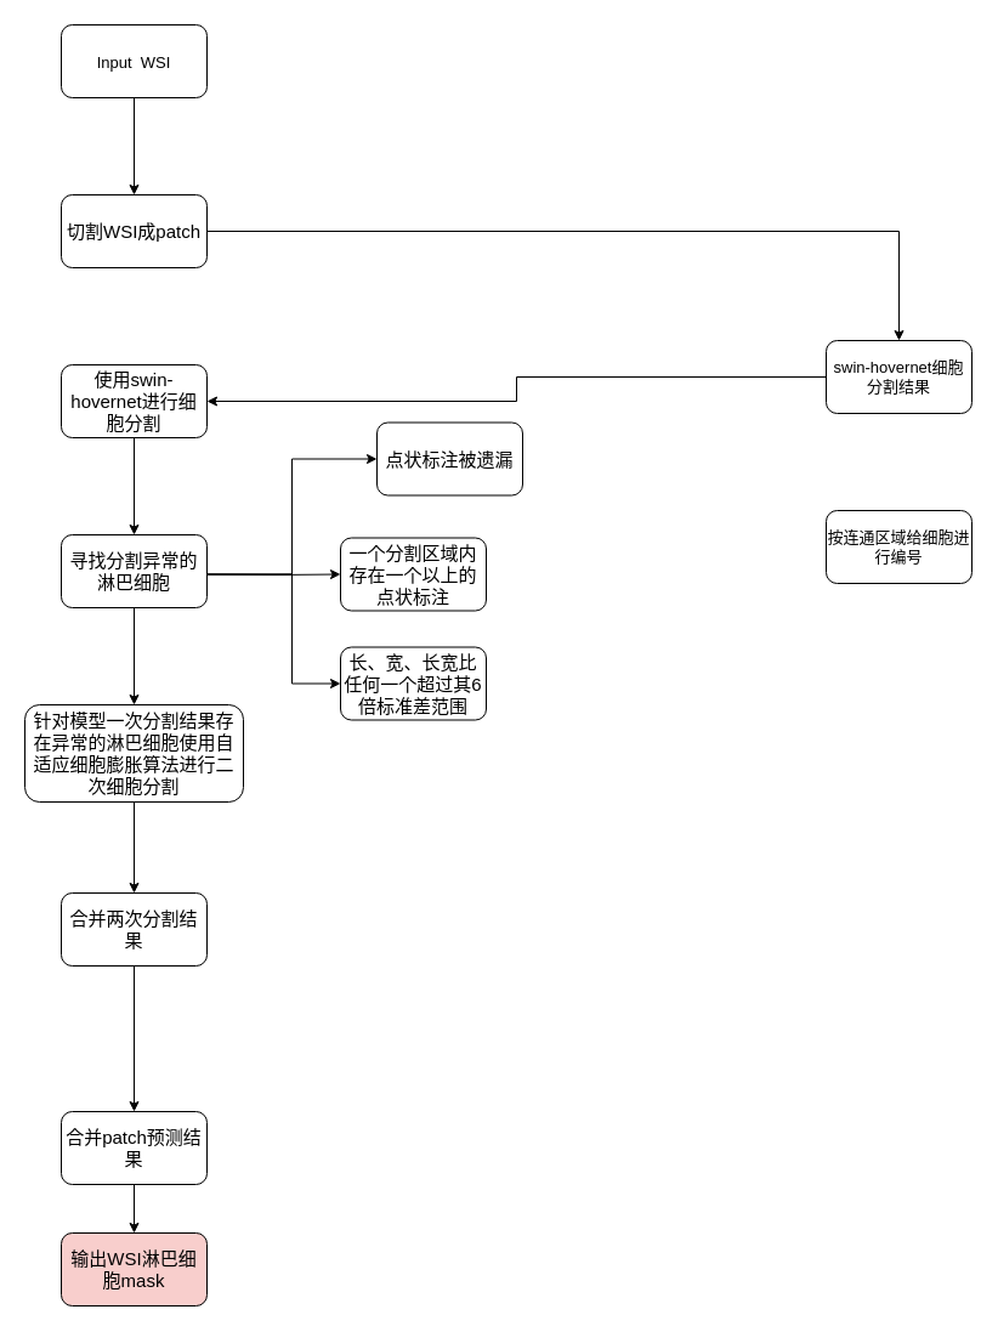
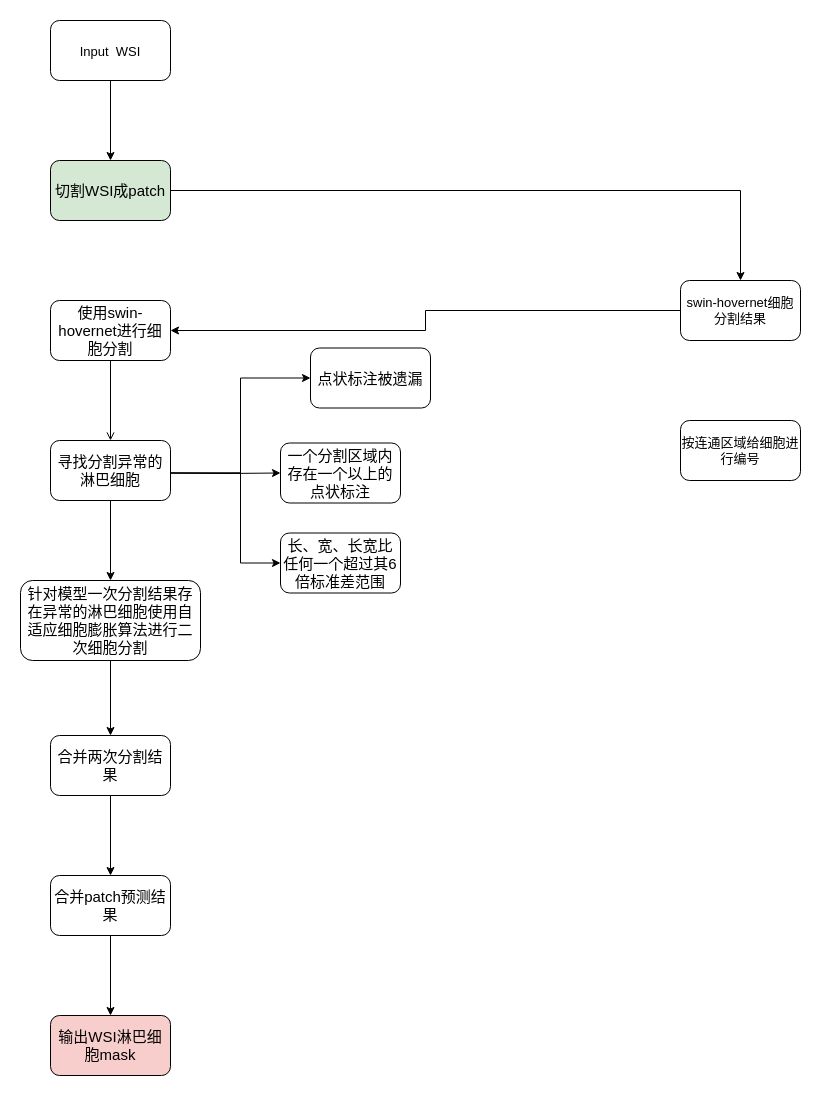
  <mxCell id="0" />
  <mxCell id="1" parent="0" />
  <mxCell id="2" value="" style="edgeStyle=orthogonalEdgeStyle;rounded=0;orthogonalLoop=1;jettySize=auto;html=1;fontSize=13;" edge="1" parent="1" source="3" target="5"><mxGeometry relative="1" as="geometry" /></mxCell>
  <mxCell id="3" value="&lt;font style=&quot;font-size: 13px;&quot;&gt;Input&amp;nbsp; WSI&lt;/font&gt;" style="rounded=1;whiteSpace=wrap;html=1;fontSize=15;" vertex="1" parent="1"><mxGeometry x="50" y="20" width="120" height="60" as="geometry" /></mxCell>
  <mxCell id="4" value="" style="edgeStyle=orthogonalEdgeStyle;rounded=0;orthogonalLoop=1;jettySize=auto;html=1;fontSize=13;" edge="1" parent="1" source="5" target="24"><mxGeometry relative="1" as="geometry" /></mxCell>
- <mxCell id="5" value="切割WSI成patch" style="whiteSpace=wrap;html=1;fontSize=15;rounded=1;" vertex="1" parent="1"><mxGeometry x="50" y="160" width="120" height="60" as="geometry" /></mxCell>
- <mxCell id="6" value="" style="edgeStyle=orthogonalEdgeStyle;rounded=0;orthogonalLoop=1;jettySize=auto;html=1;fontSize=13;" edge="1" parent="1" source="7" target="9"><mxGeometry relative="1" as="geometry" /></mxCell>
+ <mxCell id="5" value="切割WSI成patch" style="whiteSpace=wrap;html=1;fontSize=15;rounded=1;fillColor=#d5e8d4;" vertex="1" parent="1"><mxGeometry x="50" y="160" width="120" height="60" as="geometry" /></mxCell>
+ <mxCell id="6" value="" style="edgeStyle=orthogonalEdgeStyle;rounded=0;orthogonalLoop=1;jettySize=auto;html=1;fontSize=13;endArrow=open;" edge="1" parent="1" source="7" target="9"><mxGeometry relative="1" as="geometry" /></mxCell>
  <mxCell id="7" value="使用swin-hovernet进行细胞分割" style="whiteSpace=wrap;html=1;fontSize=15;rounded=1;" vertex="1" parent="1"><mxGeometry x="50" y="300" width="120" height="60" as="geometry" /></mxCell>
  <mxCell id="8" value="" style="edgeStyle=orthogonalEdgeStyle;rounded=0;orthogonalLoop=1;jettySize=auto;html=1;fontSize=13;" edge="1" parent="1" source="9" target="14"><mxGeometry relative="1" as="geometry" /></mxCell>
  <mxCell id="9" value="寻找分割异常的淋巴细胞" style="whiteSpace=wrap;html=1;fontSize=15;rounded=1;" vertex="1" parent="1"><mxGeometry x="50" y="440" width="120" height="60" as="geometry" /></mxCell>
  <mxCell id="10" value="" style="edgeStyle=orthogonalEdgeStyle;rounded=0;orthogonalLoop=1;jettySize=auto;html=1;fontSize=13;" edge="1" parent="1" source="14" target="16"><mxGeometry relative="1" as="geometry" /></mxCell>
  <mxCell id="11" value="" style="edgeStyle=orthogonalEdgeStyle;rounded=0;orthogonalLoop=1;jettySize=auto;html=1;fontSize=13;" edge="1" parent="1" target="20"><mxGeometry relative="1" as="geometry"><mxPoint x="170" y="472.5" as="sourcePoint" /><Array as="points"><mxPoint x="240" y="472.5" /><mxPoint x="240" y="377.5" /></Array></mxGeometry></mxCell>
  <mxCell id="12" value="" style="edgeStyle=orthogonalEdgeStyle;rounded=0;orthogonalLoop=1;jettySize=auto;html=1;fontSize=13;" edge="1" parent="1" target="21"><mxGeometry relative="1" as="geometry"><mxPoint x="170" y="472.5" as="sourcePoint" /><Array as="points"><mxPoint x="240" y="472.5" /><mxPoint x="240" y="562.5" /></Array></mxGeometry></mxCell>
  <mxCell id="13" value="" style="edgeStyle=orthogonalEdgeStyle;rounded=0;orthogonalLoop=1;jettySize=auto;html=1;fontSize=13;" edge="1" parent="1" target="22"><mxGeometry relative="1" as="geometry"><mxPoint x="170" y="472.5" as="sourcePoint" /></mxGeometry></mxCell>
  <mxCell id="14" value="针对模型一次分割结果存在异常的淋巴细胞使用自适应细胞膨胀算法进行二次细胞分割" style="whiteSpace=wrap;html=1;fontSize=15;rounded=1;" vertex="1" parent="1"><mxGeometry x="20" y="580" width="180" height="80" as="geometry" /></mxCell>
  <mxCell id="15" value="" style="edgeStyle=orthogonalEdgeStyle;rounded=0;orthogonalLoop=1;jettySize=auto;html=1;fontSize=13;" edge="1" parent="1" source="16" target="18"><mxGeometry relative="1" as="geometry" /></mxCell>
  <mxCell id="16" value="合并两次分割结果" style="whiteSpace=wrap;html=1;fontSize=15;rounded=1;" vertex="1" parent="1"><mxGeometry x="50" y="735" width="120" height="60" as="geometry" /></mxCell>
  <mxCell id="17" value="" style="edgeStyle=orthogonalEdgeStyle;rounded=0;orthogonalLoop=1;jettySize=auto;html=1;fontSize=13;" edge="1" parent="1" source="18" target="19"><mxGeometry relative="1" as="geometry" /></mxCell>
- <mxCell id="18" value="合并patch预测结果" style="whiteSpace=wrap;html=1;fontSize=15;rounded=1;" vertex="1" parent="1"><mxGeometry x="50" y="915" width="120" height="60" as="geometry" /></mxCell>
+ <mxCell id="18" value="合并patch预测结果" style="whiteSpace=wrap;html=1;fontSize=15;rounded=1;" vertex="1" parent="1"><mxGeometry x="50" y="875" width="120" height="60" as="geometry" /></mxCell>
  <mxCell id="19" value="输出WSI淋巴细胞mask" style="whiteSpace=wrap;html=1;fontSize=15;rounded=1;fillColor=#f8cecc;" vertex="1" parent="1"><mxGeometry x="50" y="1015" width="120" height="60" as="geometry" /></mxCell>
  <mxCell id="20" value="点状标注被遗漏" style="whiteSpace=wrap;html=1;fontSize=15;rounded=1;" vertex="1" parent="1"><mxGeometry x="310" y="347.5" width="120" height="60" as="geometry" /></mxCell>
  <mxCell id="21" value="长、宽、长宽比任何一个超过其6倍标准差范围" style="whiteSpace=wrap;html=1;fontSize=15;rounded=1;" vertex="1" parent="1"><mxGeometry x="280" y="532.5" width="120" height="60" as="geometry" /></mxCell>
  <mxCell id="22" value="一个分割区域内存在一个以上的点状标注" style="whiteSpace=wrap;html=1;fontSize=15;rounded=1;" vertex="1" parent="1"><mxGeometry x="280" y="442.5" width="120" height="60" as="geometry" /></mxCell>
  <mxCell id="23" value="" style="edgeStyle=orthogonalEdgeStyle;rounded=0;orthogonalLoop=1;jettySize=auto;html=1;fontSize=13;" edge="1" parent="1" source="24" target="7"><mxGeometry relative="1" as="geometry" /></mxCell>
  <mxCell id="24" value="swin-hovernet细胞分割结果" style="rounded=1;whiteSpace=wrap;html=1;fontSize=13;" vertex="1" parent="1"><mxGeometry x="680" y="280" width="120" height="60" as="geometry" /></mxCell>
  <mxCell id="25" value="按连通区域给细胞进行编号" style="whiteSpace=wrap;html=1;fontSize=13;rounded=1;" vertex="1" parent="1"><mxGeometry x="680" y="420" width="120" height="60" as="geometry" /></mxCell>
